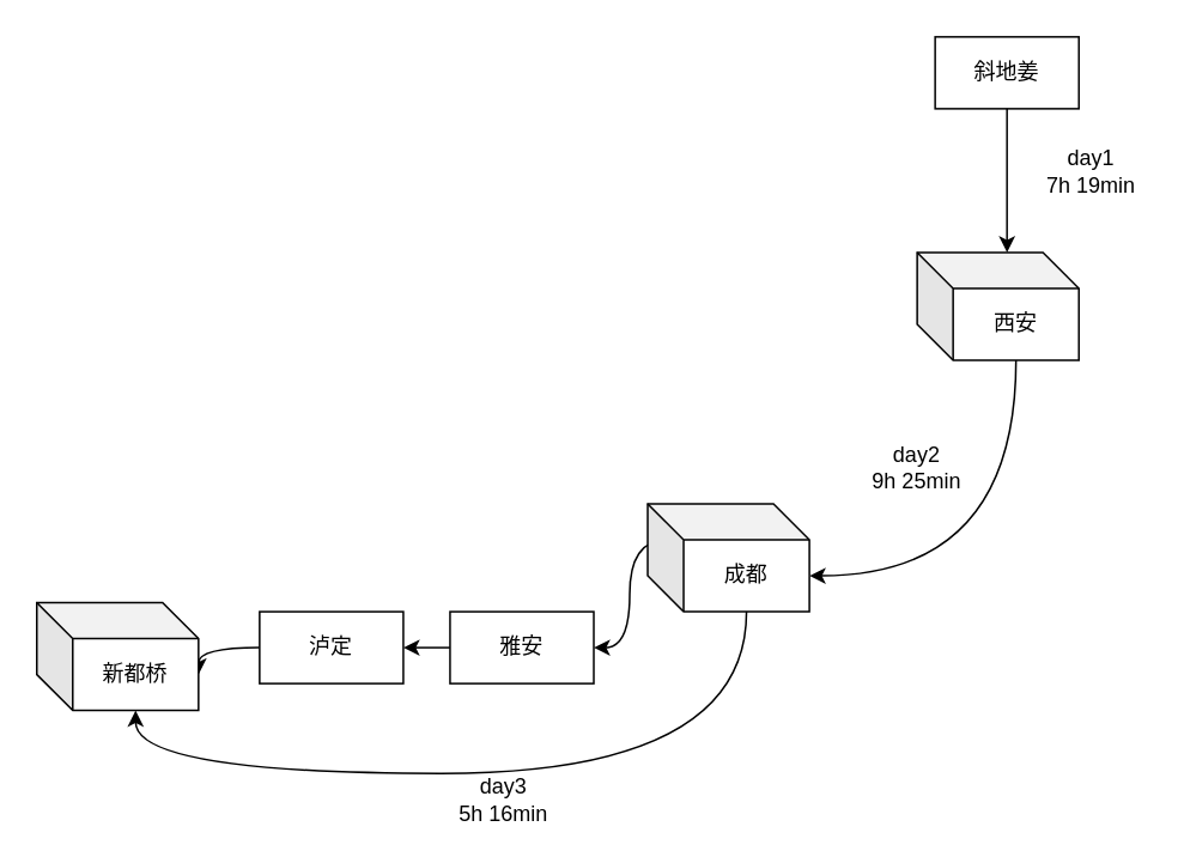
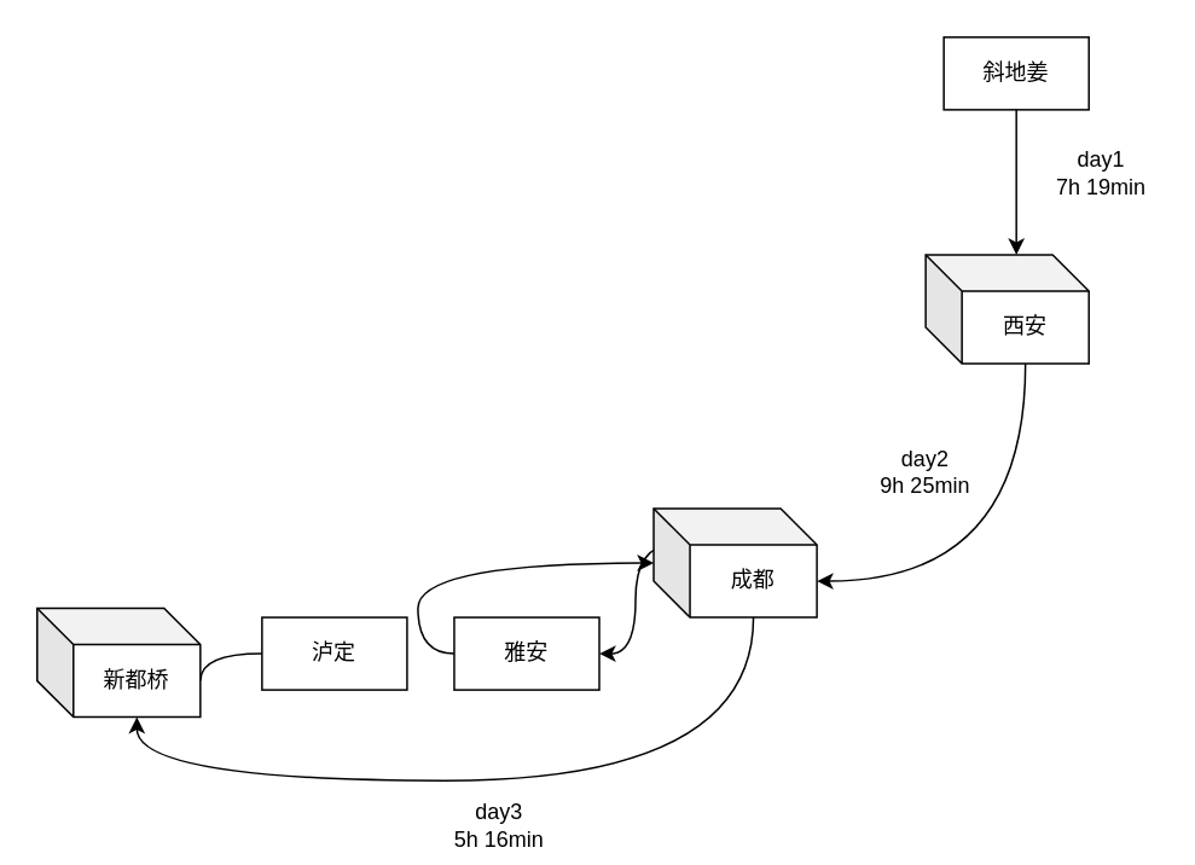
  <mxCell id="0" />
  <mxCell id="1" parent="0" />
  <mxCell id="2" style="edgeStyle=orthogonalEdgeStyle;rounded=0;orthogonalLoop=1;jettySize=auto;html=1;exitX=0.5;exitY=1;exitDx=0;exitDy=0;entryX=0.5;entryY=0;entryDx=0;entryDy=0;" edge="1" parent="1" source="3"><mxGeometry relative="1" as="geometry"><mxPoint x="560" y="140" as="targetPoint" /></mxGeometry></mxCell>
  <mxCell id="3" value="斜地姜" style="rounded=0;whiteSpace=wrap;html=1;" vertex="1" parent="1"><mxGeometry x="520" y="20" width="80" height="40" as="geometry" /></mxCell>
  <mxCell id="4" style="edgeStyle=orthogonalEdgeStyle;curved=1;rounded=0;orthogonalLoop=1;jettySize=auto;html=1;exitX=0;exitY=0;exitDx=55;exitDy=60;entryX=0;entryY=0;entryDx=90;entryDy=40;exitPerimeter=0;entryPerimeter=0;" edge="1" parent="1" source="13" target="15"><mxGeometry relative="1" as="geometry"><mxPoint x="560" y="180" as="sourcePoint" /><mxPoint x="450" y="300" as="targetPoint" /></mxGeometry></mxCell>
  <mxCell id="5" value="day1&lt;br&gt;7h 19min" style="text;html=1;strokeColor=none;fillColor=none;align=center;verticalAlign=middle;whiteSpace=wrap;rounded=0;" vertex="1" parent="1"><mxGeometry x="577" y="80" width="60" height="30" as="geometry" /></mxCell>
  <mxCell id="6" style="edgeStyle=orthogonalEdgeStyle;curved=1;rounded=0;orthogonalLoop=1;jettySize=auto;html=1;exitX=0;exitY=0.5;exitDx=0;exitDy=0;entryX=1;entryY=0.5;entryDx=0;entryDy=0;" edge="1" parent="1" target="9"><mxGeometry relative="1" as="geometry"><mxPoint x="370" y="300" as="sourcePoint" /></mxGeometry></mxCell>
  <mxCell id="7" value="day2&lt;br&gt;9h 25min" style="text;html=1;strokeColor=none;fillColor=none;align=center;verticalAlign=middle;whiteSpace=wrap;rounded=0;" vertex="1" parent="1"><mxGeometry x="480" y="250" width="60" height="20" as="geometry" /></mxCell>
- <mxCell id="8" style="edgeStyle=orthogonalEdgeStyle;curved=1;rounded=0;orthogonalLoop=1;jettySize=auto;html=1;exitX=0;exitY=0.5;exitDx=0;exitDy=0;entryX=1;entryY=0.5;entryDx=0;entryDy=0;" edge="1" parent="1" source="9" target="11"><mxGeometry relative="1" as="geometry" /></mxCell>
+ <mxCell id="8" style="edgeStyle=orthogonalEdgeStyle;curved=1;rounded=0;orthogonalLoop=1;jettySize=auto;html=1;exitX=0;exitY=0.5;exitDx=0;exitDy=0;" edge="1" parent="1" source="9" target="15"><mxGeometry relative="1" as="geometry" /></mxCell>
  <mxCell id="9" value="雅安" style="rounded=0;whiteSpace=wrap;html=1;" vertex="1" parent="1"><mxGeometry x="250" y="340" width="80" height="40" as="geometry" /></mxCell>
- <mxCell id="10" style="edgeStyle=orthogonalEdgeStyle;curved=1;rounded=0;orthogonalLoop=1;jettySize=auto;html=1;exitX=0;exitY=0.5;exitDx=0;exitDy=0;entryX=0;entryY=0;entryDx=90;entryDy=40;entryPerimeter=0;" edge="1" parent="1" source="11" target="12"><mxGeometry relative="1" as="geometry" /></mxCell>
+ <mxCell id="10" style="edgeStyle=orthogonalEdgeStyle;curved=1;rounded=0;orthogonalLoop=1;jettySize=auto;html=1;exitX=0;exitY=0.5;exitDx=0;exitDy=0;entryX=0;entryY=0;entryDx=90;entryDy=40;entryPerimeter=0;endArrow=none;" edge="1" parent="1" source="11" target="12"><mxGeometry relative="1" as="geometry" /></mxCell>
  <mxCell id="11" value="泸定" style="rounded=0;whiteSpace=wrap;html=1;" vertex="1" parent="1"><mxGeometry x="144" y="340" width="80" height="40" as="geometry" /></mxCell>
  <mxCell id="12" value="&lt;span&gt;新都桥&lt;/span&gt;" style="shape=cube;whiteSpace=wrap;html=1;boundedLbl=1;backgroundOutline=1;darkOpacity=0.05;darkOpacity2=0.1;" vertex="1" parent="1"><mxGeometry x="20" y="335" width="90" height="60" as="geometry" /></mxCell>
  <mxCell id="13" value="&lt;span&gt;西安&lt;/span&gt;" style="shape=cube;whiteSpace=wrap;html=1;boundedLbl=1;backgroundOutline=1;darkOpacity=0.05;darkOpacity2=0.1;" vertex="1" parent="1"><mxGeometry x="510" y="140" width="90" height="60" as="geometry" /></mxCell>
  <mxCell id="14" style="edgeStyle=orthogonalEdgeStyle;curved=1;rounded=0;orthogonalLoop=1;jettySize=auto;html=1;exitX=0;exitY=0;exitDx=55;exitDy=60;exitPerimeter=0;entryX=0;entryY=0;entryDx=55;entryDy=60;entryPerimeter=0;" edge="1" parent="1" source="15" target="12"><mxGeometry relative="1" as="geometry"><Array as="points"><mxPoint x="415" y="430" /><mxPoint x="75" y="430" /></Array></mxGeometry></mxCell>
  <mxCell id="15" value="&lt;span&gt;成都&lt;/span&gt;" style="shape=cube;whiteSpace=wrap;html=1;boundedLbl=1;backgroundOutline=1;darkOpacity=0.05;darkOpacity2=0.1;" vertex="1" parent="1"><mxGeometry x="360" y="280" width="90" height="60" as="geometry" /></mxCell>
- <mxCell id="16" value="day3&lt;br&gt;5h 16min" style="text;html=1;strokeColor=none;fillColor=none;align=center;verticalAlign=middle;whiteSpace=wrap;rounded=0;" vertex="1" parent="1"><mxGeometry x="250" y="435" width="60" height="20" as="geometry" /></mxCell>
+ <mxCell id="16" value="day3&lt;br&gt;5h 16min" style="text;html=1;strokeColor=none;fillColor=none;align=center;verticalAlign=middle;whiteSpace=wrap;rounded=0;" vertex="1" parent="1"><mxGeometry x="245" y="445" width="60" height="20" as="geometry" /></mxCell>
